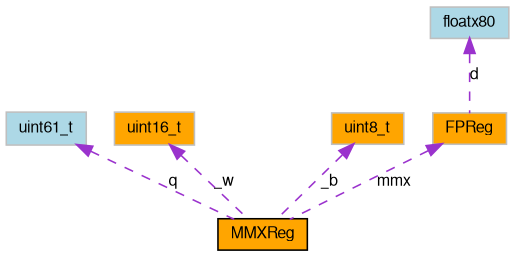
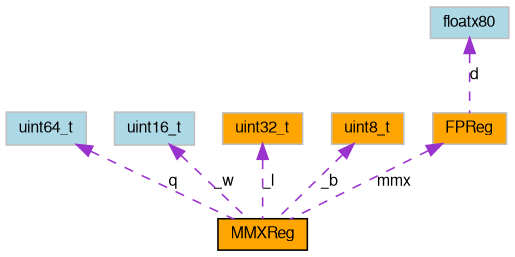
  digraph {
    node [color=grey75 fillcolor=orange fontname=FreeSans fontsize=10 shape=record style=filled]
    edge [color=darkorchid3 dir=back fontname=FreeSans fontsize=10 labelfontname=FreeSans labelfontsize=10 style=dashed]
    n1 [fontcolor=black height=0.2 label=FPReg width=0.4]
    n2 [color=black height=0.2 label=MMXReg width=0.4]
    n3 [fillcolor=lightblue height=0.2 label=floatx80 width=0.4]
-   n4 [fillcolor=lightblue height=0.2 label=uint61_t width=0.4]
-   n5 [height=0.2 label=uint16_t width=0.4]
+   n4 [fillcolor=lightblue height=0.2 label=uint64_t width=0.4]
+   n5 [fillcolor=lightblue height=0.2 label=uint16_t width=0.4]
+   n6 [height=0.2 label=uint32_t width=0.4]
    n7 [height=0.2 label=uint8_t width=0.4]
    n1 -> n2 [label=mmx]
    n3 -> n1 [label=d]
    n4 -> n2 [label=q]
    n5 -> n2 [label=_w]
+   n6 -> n2 [label=_l]
    n7 -> n2 [label=_b]
  }
